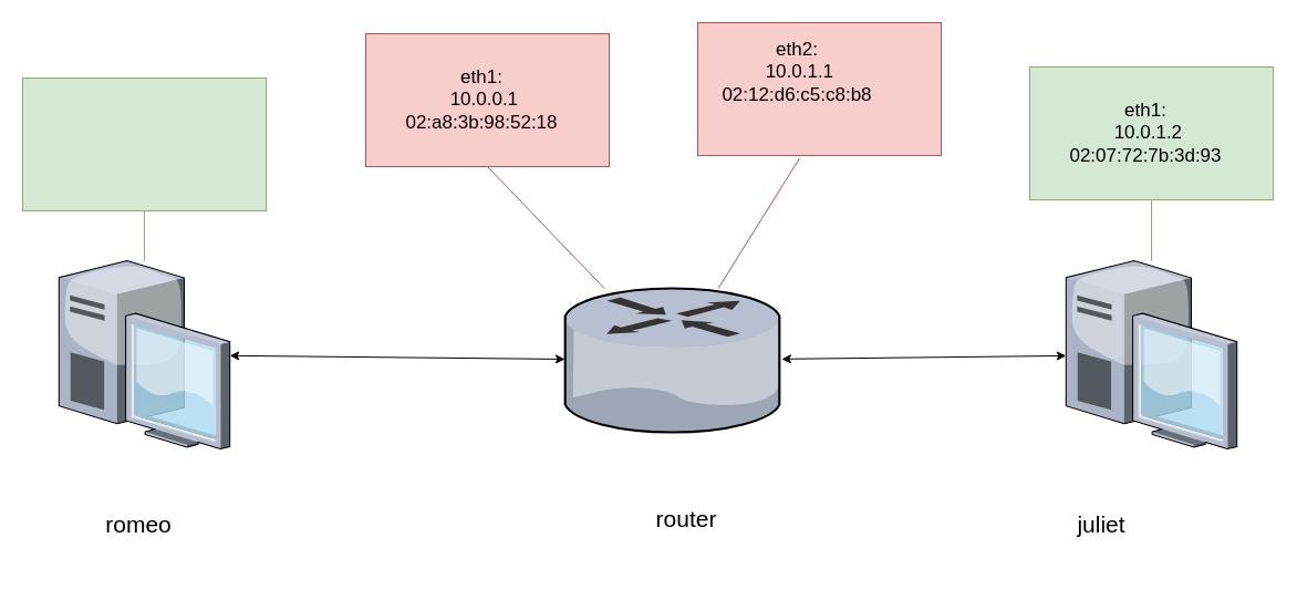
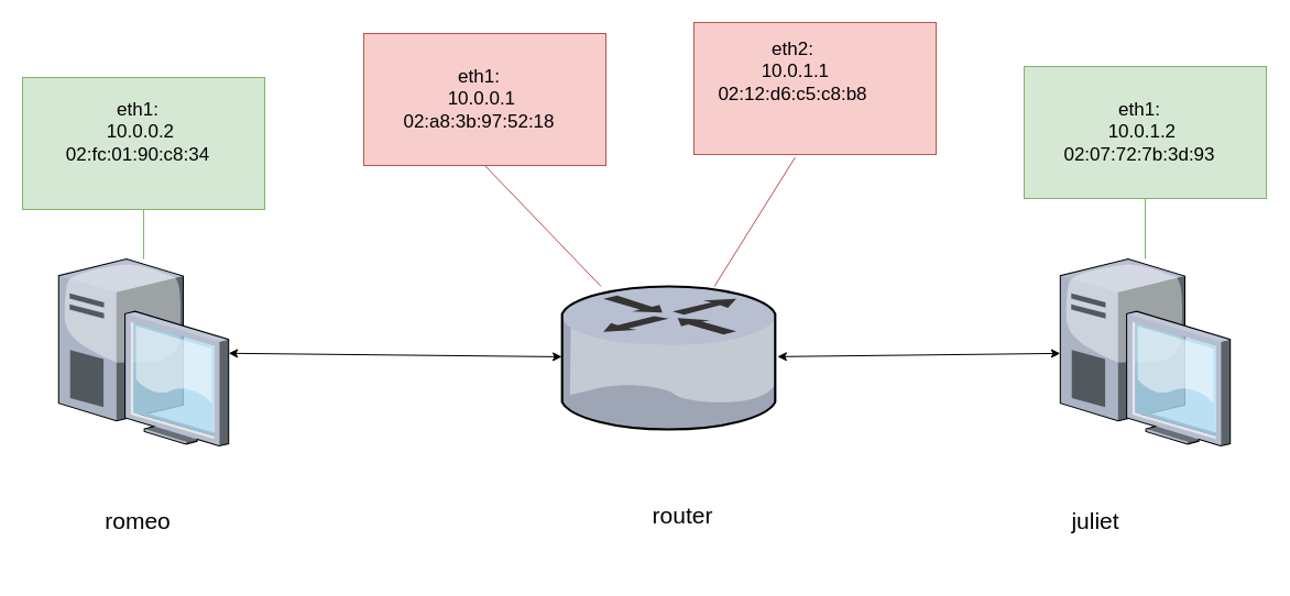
  <mxCell id="0" />
  <mxCell id="1" parent="0" />
  <mxCell id="2" value="" style="endArrow=classic;startArrow=classic;html=1;" edge="1" parent="1" source="15" target="19"><mxGeometry width="50" height="50" relative="1" as="geometry"><mxPoint x="220.36" y="278.3" as="sourcePoint" /><mxPoint x="510" y="330" as="targetPoint" /></mxGeometry></mxCell>
  <mxCell id="3" value="" style="endArrow=classic;startArrow=classic;html=1;" edge="1" parent="1" source="19" target="16"><mxGeometry width="50" height="50" relative="1" as="geometry"><mxPoint x="681.8" y="316.8" as="sourcePoint" /><mxPoint x="950" y="260" as="targetPoint" /></mxGeometry></mxCell>
  <mxCell id="4" value="" style="rounded=0;whiteSpace=wrap;html=1;fillColor=#d5e8d4;strokeColor=#82b366;" vertex="1" parent="1"><mxGeometry x="20" y="70" width="220" height="120" as="geometry" /></mxCell>
+ <mxCell id="5" value="&lt;font style=&quot;font-size: 17px&quot;&gt;eth1:&lt;br&gt;&amp;nbsp;10.0.0.2&lt;br&gt;02:fc:01:90:c8:34&lt;br&gt;&lt;/font&gt;" style="text;html=1;strokeColor=none;fillColor=none;align=center;verticalAlign=middle;whiteSpace=wrap;rounded=0;" vertex="1" parent="1"><mxGeometry x="40" y="90" width="170" height="60" as="geometry" /></mxCell>
  <mxCell id="6" value="&lt;span style=&quot;font-size: 21px&quot;&gt;romeo&lt;/span&gt;" style="text;html=1;strokeColor=none;fillColor=none;align=center;verticalAlign=middle;whiteSpace=wrap;rounded=0;" vertex="1" parent="1"><mxGeometry x="60" y="425" width="130" height="95" as="geometry" /></mxCell>
  <mxCell id="7" value="&lt;span style=&quot;font-size: 21px&quot;&gt;juliet&lt;/span&gt;" style="text;html=1;strokeColor=none;fillColor=none;align=center;verticalAlign=middle;whiteSpace=wrap;rounded=0;" vertex="1" parent="1"><mxGeometry x="930" y="425" width="130" height="95" as="geometry" /></mxCell>
  <mxCell id="8" value="&lt;span style=&quot;font-size: 21px&quot;&gt;router&lt;/span&gt;" style="text;html=1;strokeColor=none;fillColor=none;align=center;verticalAlign=middle;whiteSpace=wrap;rounded=0;" vertex="1" parent="1"><mxGeometry x="555" y="420" width="130" height="95" as="geometry" /></mxCell>
  <mxCell id="9" value="" style="rounded=0;whiteSpace=wrap;html=1;fillColor=#d5e8d4;strokeColor=#82b366;" vertex="1" parent="1"><mxGeometry x="930" y="60" width="220" height="120" as="geometry" /></mxCell>
  <mxCell id="10" value="&lt;font style=&quot;font-size: 17px&quot;&gt;eth1:&lt;br&gt;&amp;nbsp;10.0.1.2&lt;br&gt;02:07:72:7b:3d:93&lt;br&gt;&lt;/font&gt;" style="text;html=1;strokeColor=none;fillColor=none;align=center;verticalAlign=middle;whiteSpace=wrap;rounded=0;" vertex="1" parent="1"><mxGeometry x="950" y="90" width="170" height="60" as="geometry" /></mxCell>
  <mxCell id="11" value="" style="rounded=0;whiteSpace=wrap;html=1;fillColor=#f8cecc;strokeColor=#b85450;" vertex="1" parent="1"><mxGeometry x="330" y="30" width="220" height="120" as="geometry" /></mxCell>
- <mxCell id="12" value="&lt;font style=&quot;font-size: 17px&quot;&gt;eth1:&lt;br&gt;&amp;nbsp;10.0.0.1&lt;br&gt;02:a8:3b:98:52:18&lt;br&gt;&lt;/font&gt;" style="text;html=1;strokeColor=none;fillColor=none;align=center;verticalAlign=middle;whiteSpace=wrap;rounded=0;" vertex="1" parent="1"><mxGeometry x="350" y="60" width="170" height="60" as="geometry" /></mxCell>
+ <mxCell id="12" value="&lt;font style=&quot;font-size: 17px&quot;&gt;eth1:&lt;br&gt;&amp;nbsp;10.0.0.1&lt;br&gt;02:a8:3b:97:52:18&lt;br&gt;&lt;/font&gt;" style="text;html=1;strokeColor=none;fillColor=none;align=center;verticalAlign=middle;whiteSpace=wrap;rounded=0;" vertex="1" parent="1"><mxGeometry x="350" y="60" width="170" height="60" as="geometry" /></mxCell>
  <mxCell id="13" value="" style="rounded=0;whiteSpace=wrap;html=1;fillColor=#f8cecc;strokeColor=#b85450;" vertex="1" parent="1"><mxGeometry x="630" y="20" width="220" height="120" as="geometry" /></mxCell>
  <mxCell id="14" value="&lt;font style=&quot;font-size: 17px&quot;&gt;eth2:&lt;br&gt;&amp;nbsp;10.0.1.1&lt;br&gt;02:12:d6:c5:c8:b8&lt;br&gt;&lt;/font&gt;" style="text;html=1;strokeColor=none;fillColor=none;align=center;verticalAlign=middle;whiteSpace=wrap;rounded=0;" vertex="1" parent="1"><mxGeometry x="635" y="35" width="170" height="60" as="geometry" /></mxCell>
  <mxCell id="15" value="" style="verticalLabelPosition=bottom;aspect=fixed;html=1;verticalAlign=top;strokeColor=none;align=center;outlineConnect=0;shape=mxgraph.citrix.desktop;" vertex="1" parent="1"><mxGeometry x="52.81" y="235" width="154.39" height="170" as="geometry" /></mxCell>
  <mxCell id="16" value="" style="verticalLabelPosition=bottom;aspect=fixed;html=1;verticalAlign=top;strokeColor=none;align=center;outlineConnect=0;shape=mxgraph.citrix.desktop;" vertex="1" parent="1"><mxGeometry x="962.81" y="235" width="154.39" height="170" as="geometry" /></mxCell>
  <mxCell id="17" value="" style="endArrow=none;html=1;fillColor=#d5e8d4;strokeColor=#82b366;" edge="1" parent="1" source="16" target="9"><mxGeometry width="50" height="50" relative="1" as="geometry"><mxPoint x="1050" y="200" as="sourcePoint" /><mxPoint x="620" y="330" as="targetPoint" /></mxGeometry></mxCell>
  <mxCell id="18" value="" style="endArrow=none;html=1;fillColor=#d5e8d4;strokeColor=#82b366;" edge="1" parent="1" source="15" target="4"><mxGeometry width="50" height="50" relative="1" as="geometry"><mxPoint x="570" y="380" as="sourcePoint" /><mxPoint x="620" y="330" as="targetPoint" /></mxGeometry></mxCell>
  <mxCell id="19" value="" style="verticalLabelPosition=bottom;aspect=fixed;html=1;verticalAlign=top;strokeColor=none;align=center;outlineConnect=0;shape=mxgraph.citrix.router;" vertex="1" parent="1"><mxGeometry x="510" y="260" width="195.89" height="130" as="geometry" /></mxCell>
  <mxCell id="20" value="" style="endArrow=none;html=1;entryX=0.5;entryY=1;entryDx=0;entryDy=0;fillColor=#f8cecc;strokeColor=#b85450;" edge="1" parent="1" source="19" target="11"><mxGeometry width="50" height="50" relative="1" as="geometry"><mxPoint x="570" y="370" as="sourcePoint" /><mxPoint x="620" y="320" as="targetPoint" /></mxGeometry></mxCell>
  <mxCell id="21" value="" style="endArrow=none;html=1;entryX=0.418;entryY=1.021;entryDx=0;entryDy=0;entryPerimeter=0;fillColor=#f8cecc;strokeColor=#b85450;" edge="1" parent="1" source="19" target="13"><mxGeometry width="50" height="50" relative="1" as="geometry"><mxPoint x="570" y="370" as="sourcePoint" /><mxPoint x="620" y="320" as="targetPoint" /></mxGeometry></mxCell>
